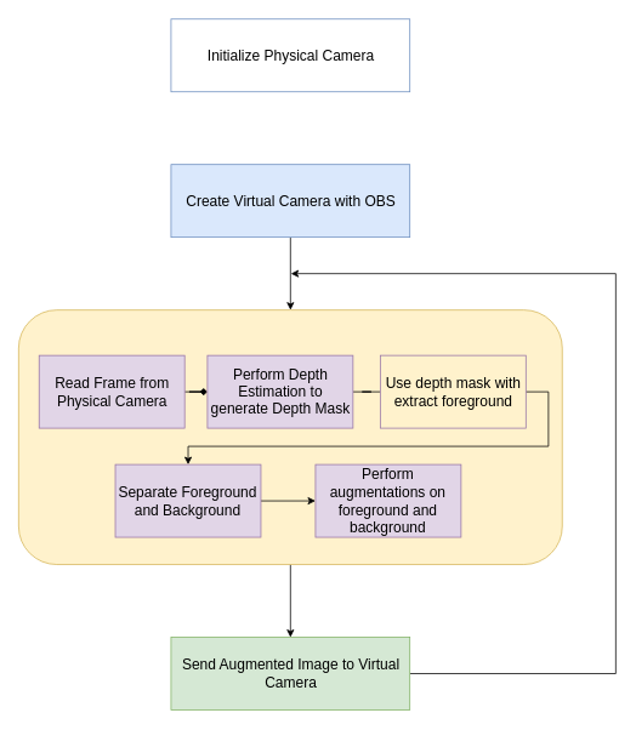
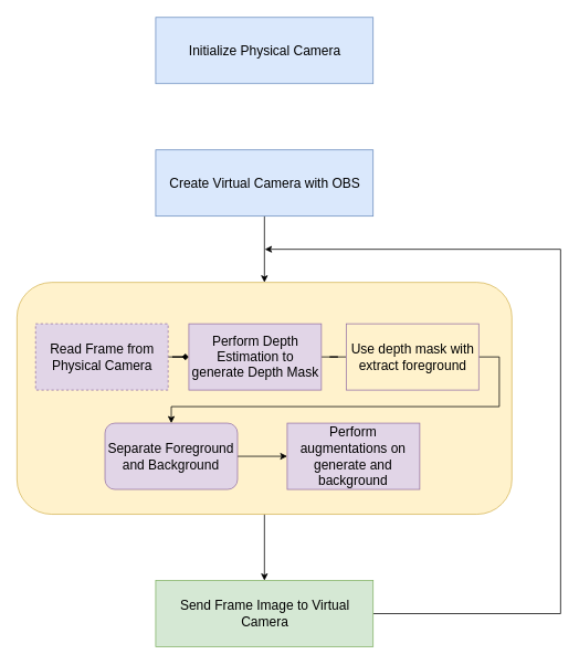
  <mxCell id="0" />
  <mxCell id="1" parent="0" />
  <mxCell id="2" value="" style="edgeStyle=orthogonalEdgeStyle;rounded=0;orthogonalLoop=1;jettySize=auto;html=1;fontSize=16;" parent="1" source="3" target="16" edge="1"><mxGeometry relative="1" as="geometry" /></mxCell>
  <mxCell id="3" value="" style="rounded=1;whiteSpace=wrap;html=1;fontSize=16;fillColor=#fff2cc;strokeColor=#d6b656;" parent="1" vertex="1"><mxGeometry x="20" y="340" width="597.5" height="280" as="geometry" /></mxCell>
  <mxCell id="4" value="" style="edgeStyle=orthogonalEdgeStyle;rounded=0;orthogonalLoop=1;jettySize=auto;html=1;endArrow=diamond;" parent="1" source="5" target="7" edge="1"><mxGeometry relative="1" as="geometry" /></mxCell>
- <mxCell id="5" value="&lt;font style=&quot;font-size: 16px;&quot;&gt;Read Frame from Physical Camera&lt;/font&gt;" style="rounded=0;whiteSpace=wrap;html=1;fillColor=#e1d5e7;strokeColor=#9673a6;" parent="1" vertex="1"><mxGeometry x="42.5" y="390" width="160" height="80" as="geometry" /></mxCell>
+ <mxCell id="5" value="&lt;font style=&quot;font-size: 16px;&quot;&gt;Read Frame from Physical Camera&lt;/font&gt;" style="rounded=0;whiteSpace=wrap;html=1;fillColor=#e1d5e7;strokeColor=#9673a6;dashed=1;" parent="1" vertex="1"><mxGeometry x="42.5" y="390" width="160" height="80" as="geometry" /></mxCell>
  <mxCell id="6" value="" style="edgeStyle=orthogonalEdgeStyle;rounded=0;orthogonalLoop=1;jettySize=auto;html=1;fontSize=16;endArrow=none;" parent="1" source="7" target="9" edge="1"><mxGeometry relative="1" as="geometry" /></mxCell>
  <mxCell id="7" value="&lt;font style=&quot;font-size: 16px;&quot;&gt;Perform Depth Estimation to generate Depth Mask&lt;/font&gt;" style="rounded=0;whiteSpace=wrap;html=1;fillColor=#e1d5e7;strokeColor=#9673a6;" parent="1" vertex="1"><mxGeometry x="227.5" y="390" width="160" height="80" as="geometry" /></mxCell>
  <mxCell id="8" value="" style="edgeStyle=orthogonalEdgeStyle;rounded=0;orthogonalLoop=1;jettySize=auto;html=1;fontSize=16;" parent="1" target="11" edge="1"><mxGeometry relative="1" as="geometry"><Array as="points"><mxPoint x="602.25" y="430" /><mxPoint x="602.25" y="490" /><mxPoint x="206.25" y="490" /></Array><mxPoint x="577.5" y="430" as="sourcePoint" /></mxGeometry></mxCell>
  <mxCell id="9" value="&lt;font style=&quot;font-size: 16px;&quot;&gt;Use depth mask with extract foreground&lt;/font&gt;" style="rounded=0;whiteSpace=wrap;html=1;fillColor=#fff2cc;strokeColor=#9673a6;" parent="1" vertex="1"><mxGeometry x="417.5" y="390" width="160" height="80" as="geometry" /></mxCell>
  <mxCell id="10" value="" style="edgeStyle=orthogonalEdgeStyle;rounded=0;orthogonalLoop=1;jettySize=auto;html=1;fontSize=16;" parent="1" source="11" target="12" edge="1"><mxGeometry relative="1" as="geometry" /></mxCell>
- <mxCell id="11" value="&lt;font style=&quot;font-size: 16px;&quot;&gt;Separate Foreground and Background&lt;/font&gt;" style="rounded=0;whiteSpace=wrap;html=1;fillColor=#e1d5e7;strokeColor=#9673a6;" parent="1" vertex="1"><mxGeometry x="126.25" y="510" width="160" height="80" as="geometry" /></mxCell>
- <mxCell id="12" value="&lt;font style=&quot;font-size: 16px;&quot;&gt;Perform augmentations on foreground and background&lt;/font&gt;" style="rounded=0;whiteSpace=wrap;html=1;fillColor=#e1d5e7;strokeColor=#9673a6;" parent="1" vertex="1"><mxGeometry x="346.25" y="510" width="160" height="80" as="geometry" /></mxCell>
+ <mxCell id="11" value="&lt;font style=&quot;font-size: 16px;&quot;&gt;Separate Foreground and Background&lt;/font&gt;" style="whiteSpace=wrap;html=1;fillColor=#e1d5e7;strokeColor=#9673a6;rounded=1;" parent="1" vertex="1"><mxGeometry x="126.25" y="510" width="160" height="80" as="geometry" /></mxCell>
+ <mxCell id="12" value="&lt;font style=&quot;font-size: 16px;&quot;&gt;Perform augmentations on generate and background&lt;/font&gt;" style="rounded=0;whiteSpace=wrap;html=1;fillColor=#e1d5e7;strokeColor=#9673a6;" parent="1" vertex="1"><mxGeometry x="346.25" y="510" width="160" height="80" as="geometry" /></mxCell>
  <mxCell id="13" value="" style="edgeStyle=orthogonalEdgeStyle;rounded=0;orthogonalLoop=1;jettySize=auto;html=1;fontSize=16;" parent="1" source="14" target="3" edge="1"><mxGeometry relative="1" as="geometry" /></mxCell>
  <mxCell id="14" value="&lt;font style=&quot;font-size: 16px;&quot;&gt;Create Virtual Camera with OBS&lt;/font&gt;" style="rounded=0;whiteSpace=wrap;html=1;fillColor=#dae8fc;strokeColor=#6c8ebf;" parent="1" vertex="1"><mxGeometry x="187.5" y="180" width="262.5" height="80" as="geometry" /></mxCell>
  <mxCell id="15" style="edgeStyle=orthogonalEdgeStyle;rounded=0;orthogonalLoop=1;jettySize=auto;html=1;fontSize=16;exitX=1;exitY=0.5;exitDx=0;exitDy=0;" parent="1" source="16" edge="1"><mxGeometry relative="1" as="geometry"><mxPoint x="319.25" y="300" as="targetPoint" /><Array as="points"><mxPoint x="676.25" y="740" /><mxPoint x="676.25" y="300" /></Array><mxPoint x="486.25" y="740" as="sourcePoint" /></mxGeometry></mxCell>
- <mxCell id="16" value="&lt;font style=&quot;font-size: 16px;&quot;&gt;Send Augmented Image to Virtual Camera&lt;/font&gt;" style="rounded=0;whiteSpace=wrap;html=1;fillColor=#d5e8d4;strokeColor=#82b366;" parent="1" vertex="1"><mxGeometry x="187.5" y="700" width="262.5" height="80" as="geometry" /></mxCell>
- <mxCell id="17" value="&lt;span style=&quot;font-size: 16px;&quot;&gt;Initialize Physical Camera&lt;/span&gt;" style="rounded=0;whiteSpace=wrap;html=1;fillColor=#ffffff;strokeColor=#6c8ebf;" vertex="1" parent="1"><mxGeometry x="187.5" y="20" width="262.5" height="80" as="geometry" /></mxCell>
+ <mxCell id="16" value="&lt;font style=&quot;font-size: 16px;&quot;&gt;Send Frame Image to Virtual Camera&lt;/font&gt;" style="rounded=0;whiteSpace=wrap;html=1;fillColor=#d5e8d4;strokeColor=#82b366;" parent="1" vertex="1"><mxGeometry x="187.5" y="700" width="262.5" height="80" as="geometry" /></mxCell>
+ <mxCell id="17" value="&lt;span style=&quot;font-size: 16px;&quot;&gt;Initialize Physical Camera&lt;/span&gt;" style="rounded=0;whiteSpace=wrap;html=1;fillColor=#dae8fc;strokeColor=#6c8ebf;" vertex="1" parent="1"><mxGeometry x="187.5" y="20" width="262.5" height="80" as="geometry" /></mxCell>
